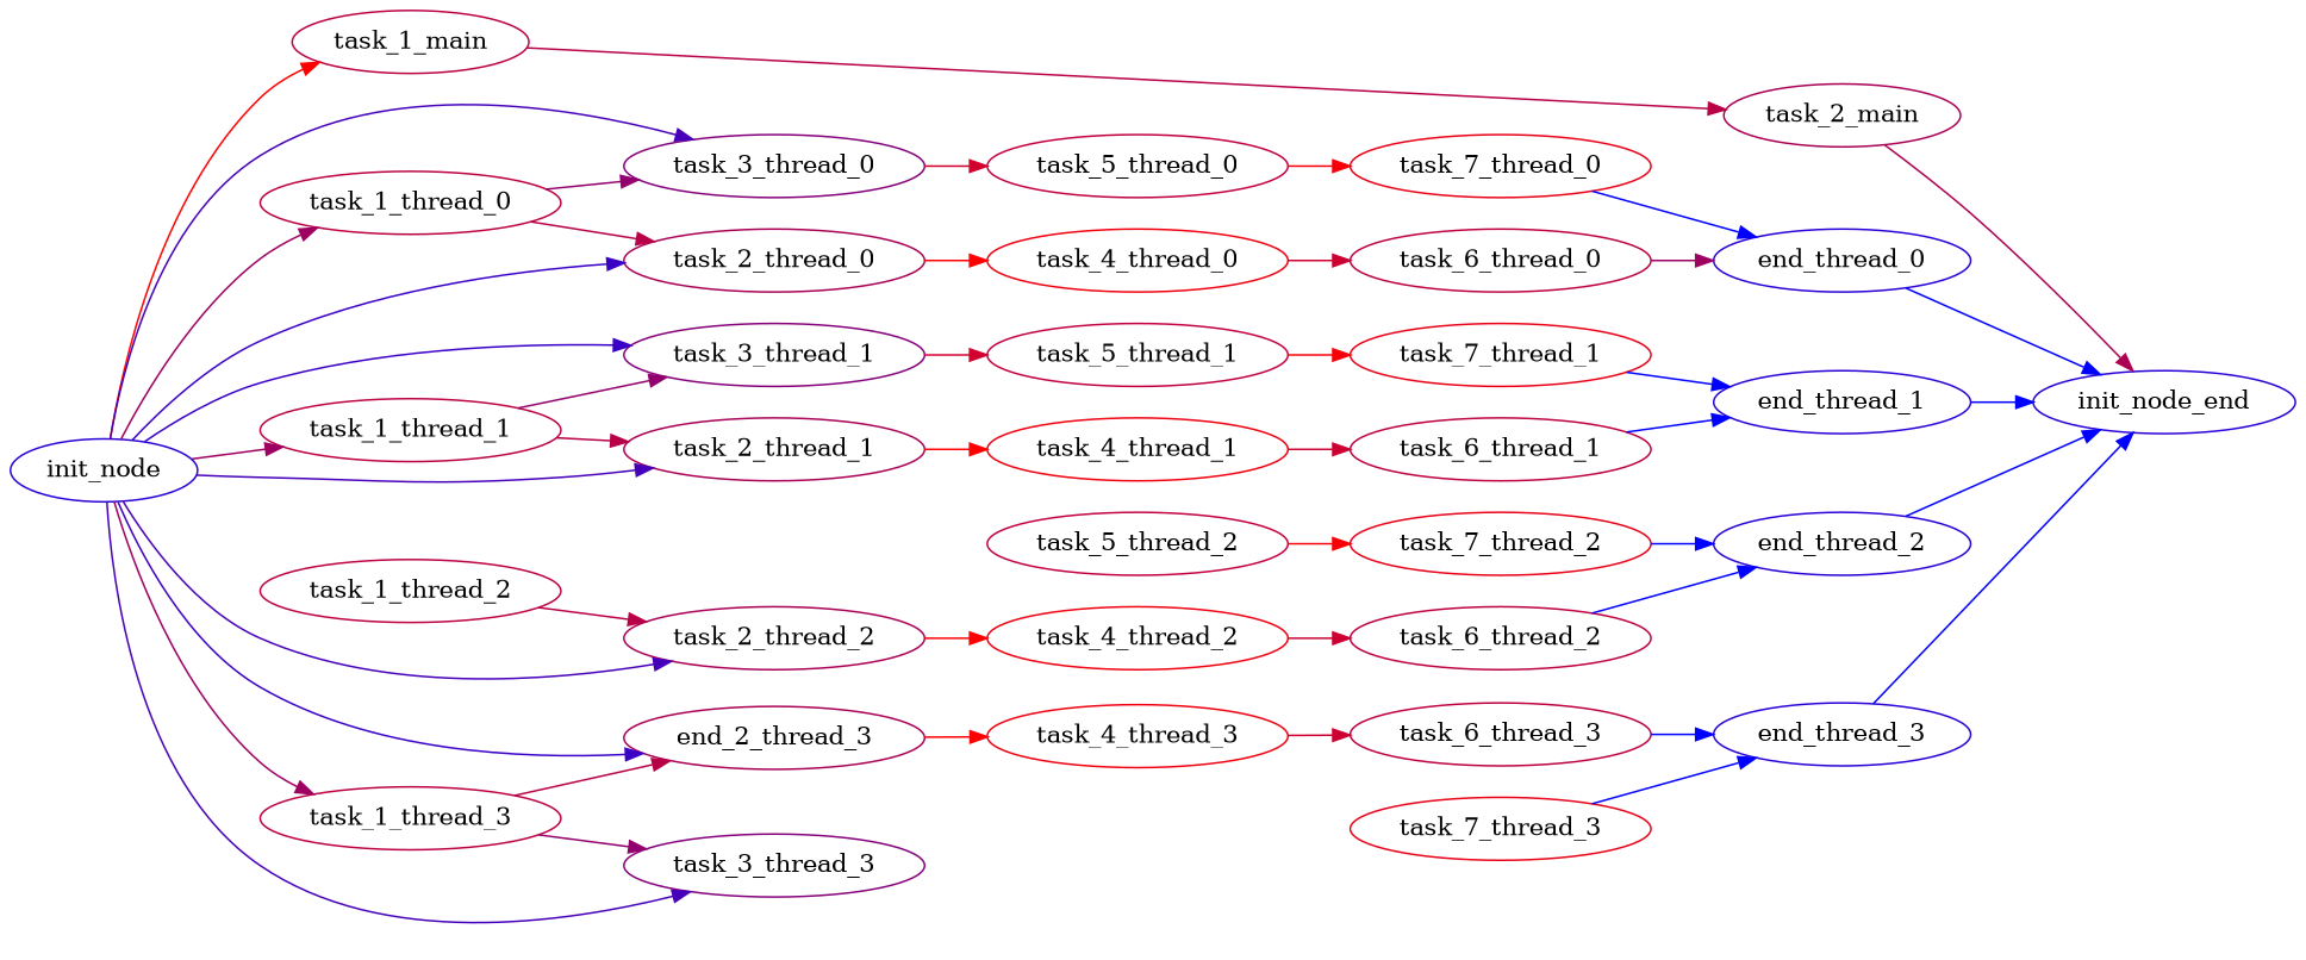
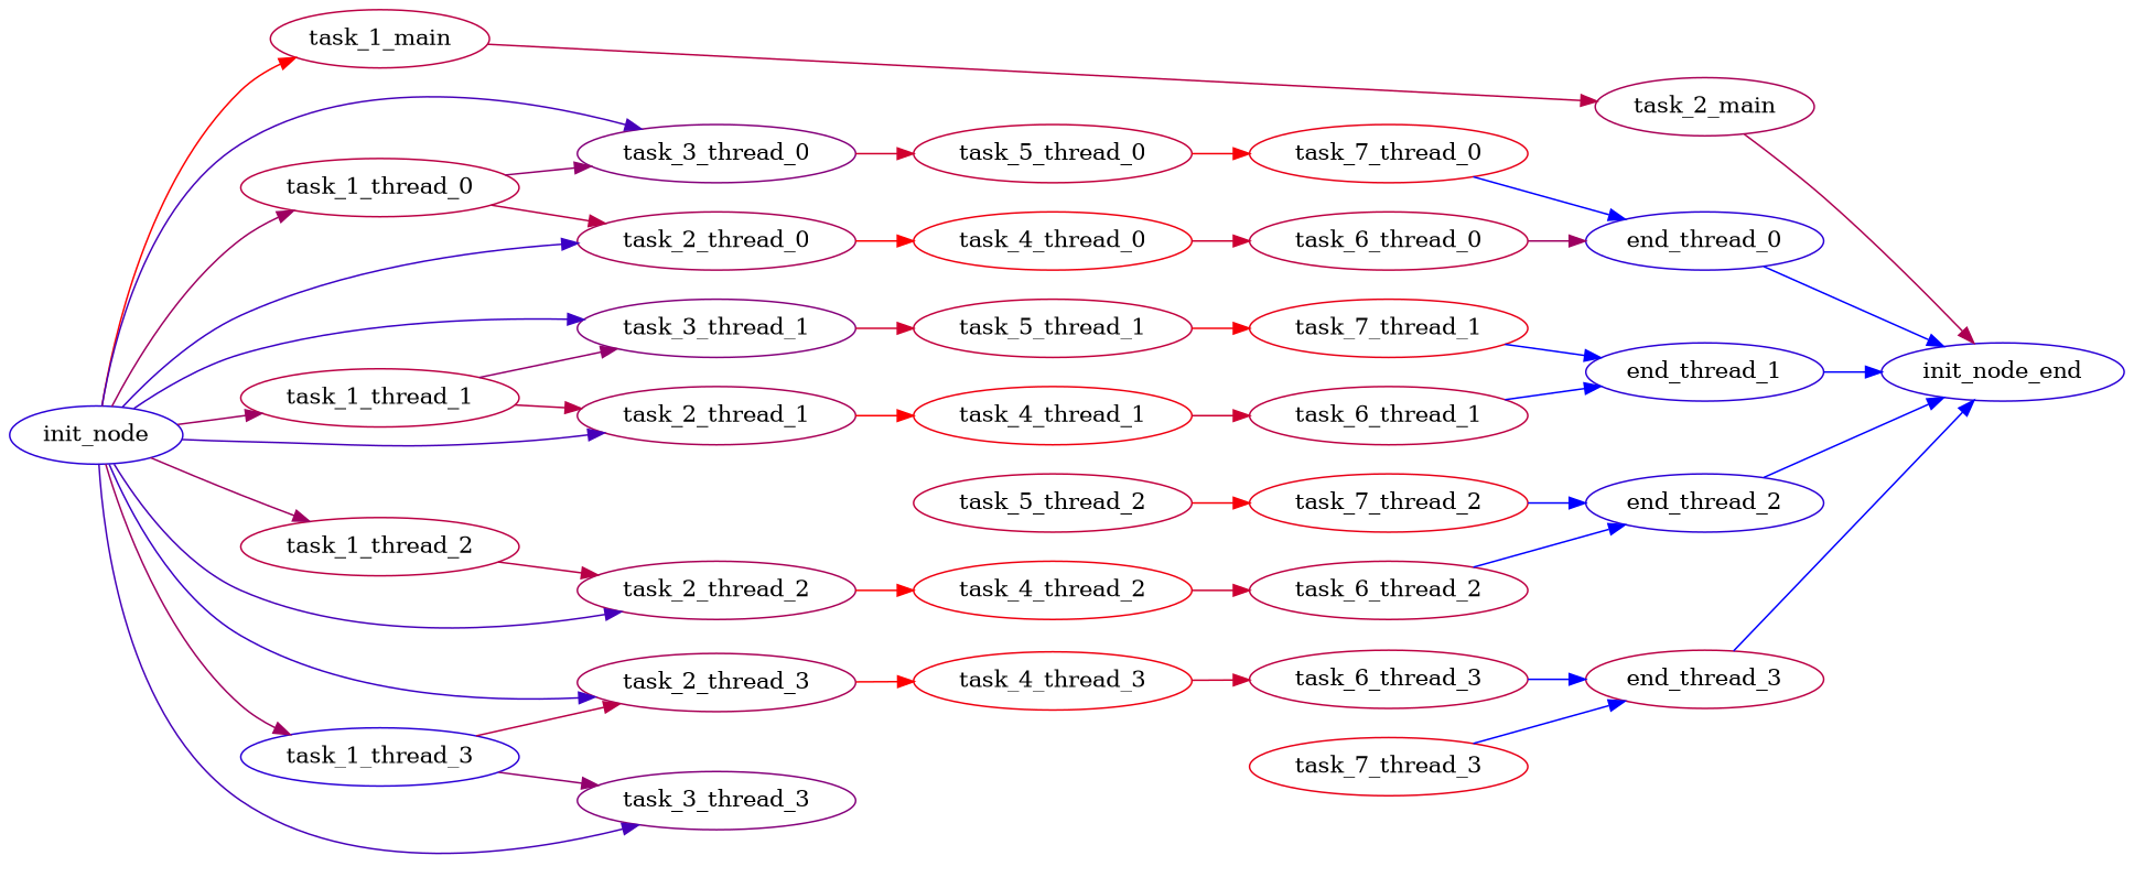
  digraph {
    rankdir=LR
    node [color="#2900D6"]
    edge [color="#0000FF"]
    task_1_main [color="#BB0044"]
    init_node
    task_1_thread_0 [color="#BB0044"]
    task_2_thread_0 [color="#A90056"]
    task_3_thread_0 [color="#84007B"]
    task_1_thread_1 [color="#BB0044"]
    task_2_thread_1 [color="#A90056"]
    task_3_thread_1 [color="#84007B"]
    task_1_thread_2 [color="#BB0044"]
    task_2_thread_2 [color="#A90056"]
-   task_1_thread_3 [color="#BB0044"]
-   task_2_thread_3 [color="#A90056" label=end_2_thread_3]
+   task_1_thread_3
+   task_2_thread_3 [color="#A90056"]
    task_3_thread_3 [color="#84007B"]
    task_2_main [color="#A90056"]
    task_4_thread_0 [color="#EF0010"]
    task_5_thread_0 [color="#C2003D"]
    task_4_thread_1 [color="#EF0010"]
    task_5_thread_1 [color="#C2003D"]
    task_4_thread_2 [color="#EF0010"]
    task_4_thread_3 [color="#EF0010"]
    init_node_end
    task_6_thread_0 [color="#BD0042"]
    task_7_thread_0 [color="#E80017"]
    end_thread_0
    task_6_thread_1 [color="#BD0042"]
    task_7_thread_1 [color="#E80017"]
    end_thread_1
    task_6_thread_2 [color="#BD0042"]
    task_5_thread_2 [color="#C2003D"]
    task_7_thread_2 [color="#E80017"]
    end_thread_2
    task_6_thread_3 [color="#BD0042"]
-   end_thread_3
+   end_thread_3 [color="#BB0044"]
    task_7_thread_3 [color="#E80017"]
    task_1_main -> task_2_main [color="#B80047"]
    init_node -> task_1_main [color="#FF0000"]
    init_node -> task_1_thread_0 [color="#9E0061"]
    init_node -> task_2_thread_0 [color="#3A00C5"]
    init_node -> task_3_thread_0 [color="#4600B9"]
    init_node -> task_1_thread_1 [color="#9E0061"]
    init_node -> task_2_thread_1 [color="#4600B9"]
    init_node -> task_3_thread_1 [color="#3A00C5"]
+   init_node -> task_1_thread_2 [color="#9E0061"]
    init_node -> task_2_thread_2 [color="#4600B9"]
    init_node -> task_1_thread_3 [color="#9E0061"]
    init_node -> task_2_thread_3 [color="#3A00C5"]
    init_node -> task_3_thread_3 [color="#4600B9"]
    task_1_thread_0 -> task_2_thread_0 [color="#B80047"]
    task_1_thread_0 -> task_3_thread_0 [color="#92006D"]
    task_2_thread_0 -> task_4_thread_0 [color="#FE0001"]
    task_3_thread_0 -> task_5_thread_0 [color="#D1002E"]
    task_1_thread_1 -> task_2_thread_1 [color="#B80047"]
    task_1_thread_1 -> task_3_thread_1 [color="#92006D"]
    task_2_thread_1 -> task_4_thread_1 [color="#FE0001"]
    task_3_thread_1 -> task_5_thread_1 [color="#D1002E"]
    task_1_thread_2 -> task_2_thread_2 [color="#B80047"]
    task_2_thread_2 -> task_4_thread_2 [color="#FE0001"]
    task_1_thread_3 -> task_2_thread_3 [color="#B80047"]
    task_1_thread_3 -> task_3_thread_3 [color="#92006D"]
    task_2_thread_3 -> task_4_thread_3 [color="#FE0001"]
    task_2_main -> init_node_end [color="#AD0052"]
    task_4_thread_0 -> task_6_thread_0 [color="#CD0032"]
    task_5_thread_0 -> task_7_thread_0 [color="#F70008"]
    task_4_thread_1 -> task_6_thread_1 [color="#CD0032"]
    task_5_thread_1 -> task_7_thread_1 [color="#F70008"]
    task_4_thread_2 -> task_6_thread_2 [color="#CD0032"]
    task_4_thread_3 -> task_6_thread_3 [color="#CD0032"]
    task_6_thread_0 -> end_thread_0 [color="#9E0061"]
    task_7_thread_0 -> end_thread_0
    end_thread_0 -> init_node_end
    task_6_thread_1 -> end_thread_1
    task_7_thread_1 -> end_thread_1
    end_thread_1 -> init_node_end
    task_6_thread_2 -> end_thread_2
    task_5_thread_2 -> task_7_thread_2 [color="#F70008"]
    task_7_thread_2 -> end_thread_2
    end_thread_2 -> init_node_end
    task_6_thread_3 -> end_thread_3
    end_thread_3 -> init_node_end
    task_7_thread_3 -> end_thread_3
  }
